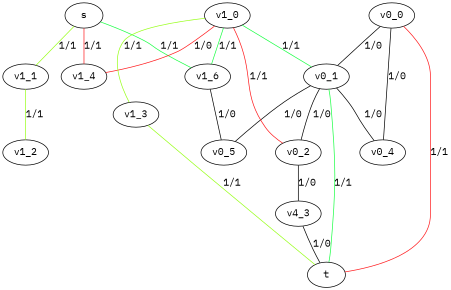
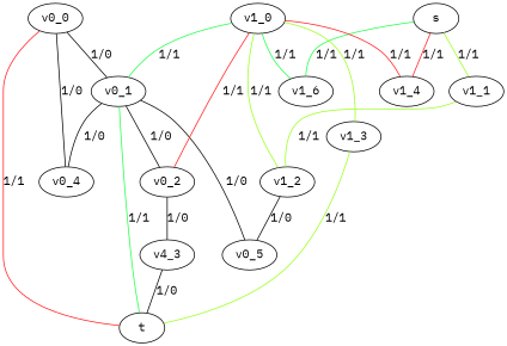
  strict graph {
    fontname="IBM Plex Mono"
    node [fontname="IBM Plex Mono"]
    edge [color=black fontname="IBM Plex Mono"]
    s
    v1_1
    v1_4
    v1_6
    v1_2
    v0_5
    v0_0
    t
    v0_1
    v0_4
    v0_2
    n12 [label=v4_3]
    v1_0
    v1_3
    s -- v1_1 [color="#98ff1a" label="1/1"]
    s -- v1_4 [color="#ff1a1d" label="1/1"]
    s -- v1_6 [color="#1aff44" label="1/1"]
    v1_1 -- v1_2 [color="#98ff1a" label="1/1"]
-   v1_6 -- v0_5 [label="1/0"]
+   v1_2 -- v0_5 [label="1/0"]
    v0_0 -- t [color="#ff1a1d" label="1/1"]
    v0_0 -- v0_1 [label="1/0"]
    v0_0 -- v0_4 [label="1/0"]
    v0_1 -- v0_5 [label="1/0"]
    v0_1 -- t [color="#1aff44" label="1/1"]
    v0_1 -- v0_4 [label="1/0"]
    v0_1 -- v0_2 [label="1/0"]
    v0_2 -- n12 [label="1/0"]
    n12 -- t [label="1/0"]
-   v1_0 -- v1_4 [color="#ff1a1d" label="1/0"]
+   v1_0 -- v1_4 [color="#ff1a1d" label="1/1"]
    v1_0 -- v1_6 [color="#1aff44" label="1/1"]
+   v1_0 -- v1_2 [color="#98ff1a" label="1/1"]
    v1_0 -- v0_1 [color="#1aff44" label="1/1"]
    v1_0 -- v0_2 [color="#ff1a1d" label="1/1"]
    v1_0 -- v1_3 [color="#98ff1a" label="1/1"]
    v1_3 -- t [color="#98ff1a" label="1/1"]
  }
